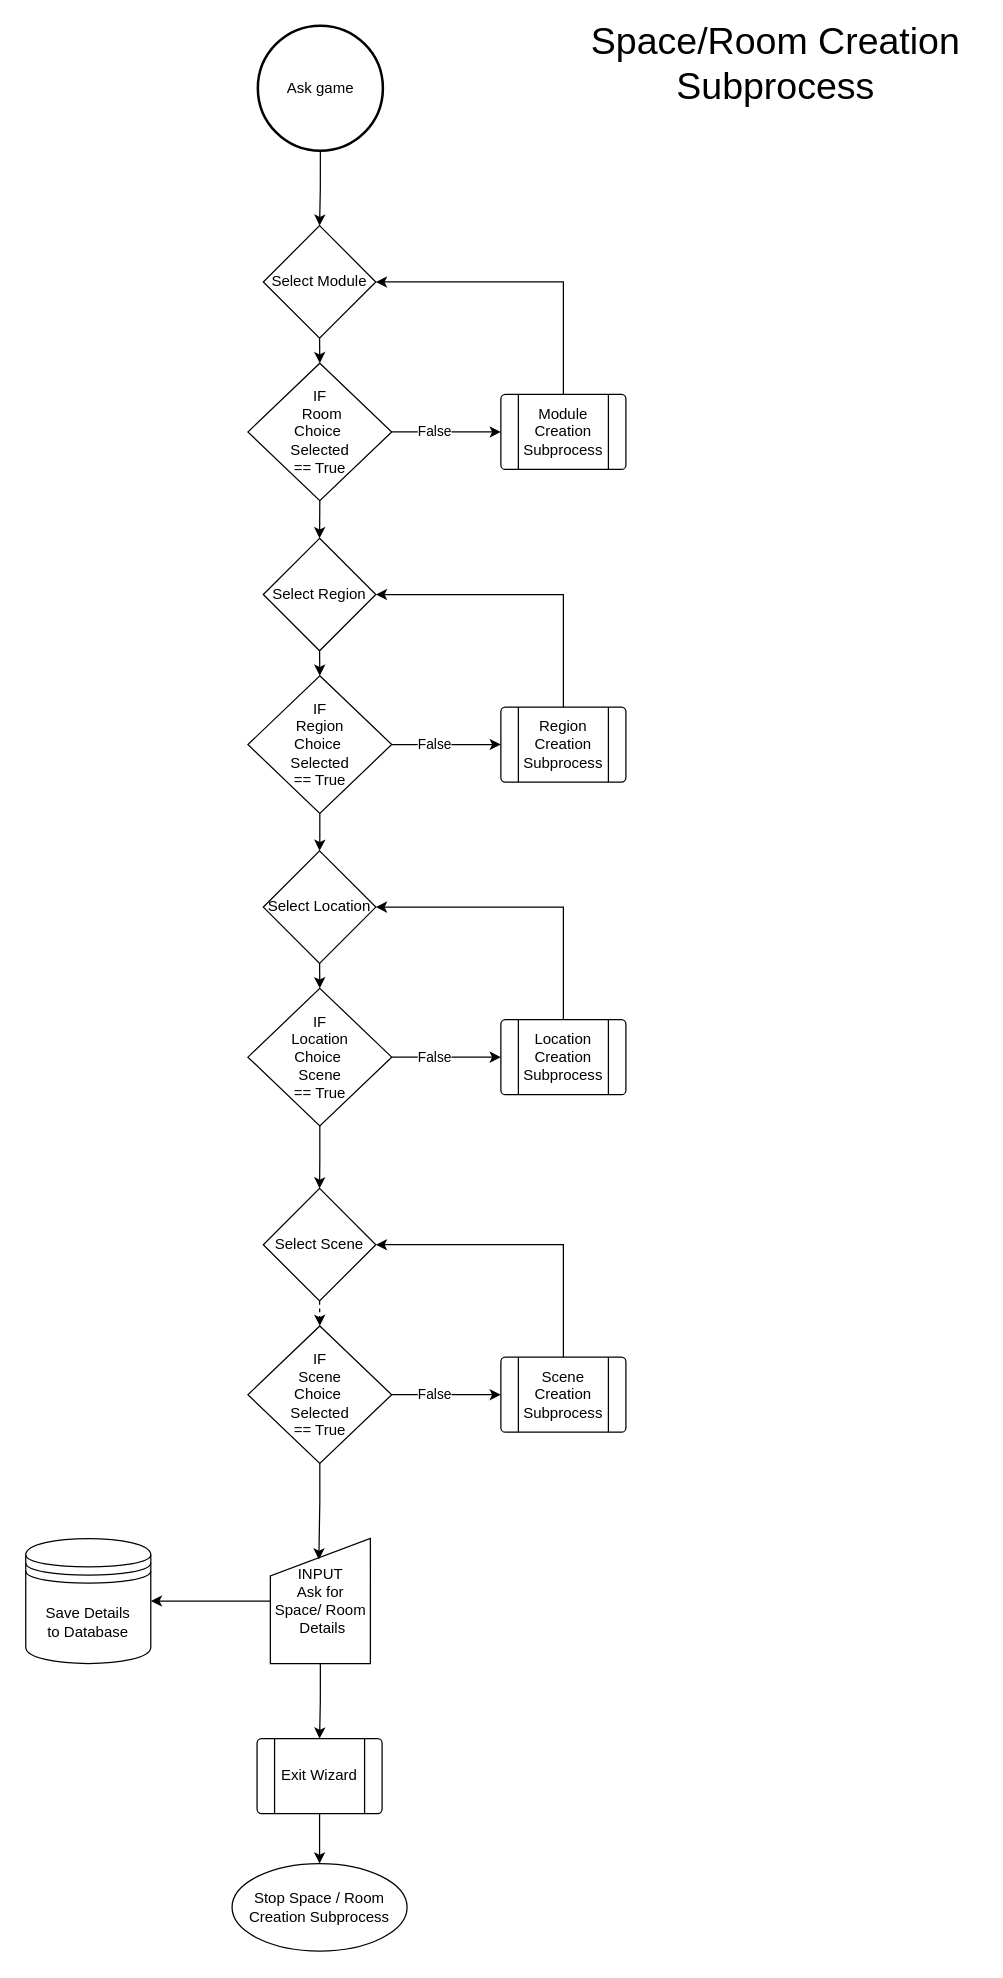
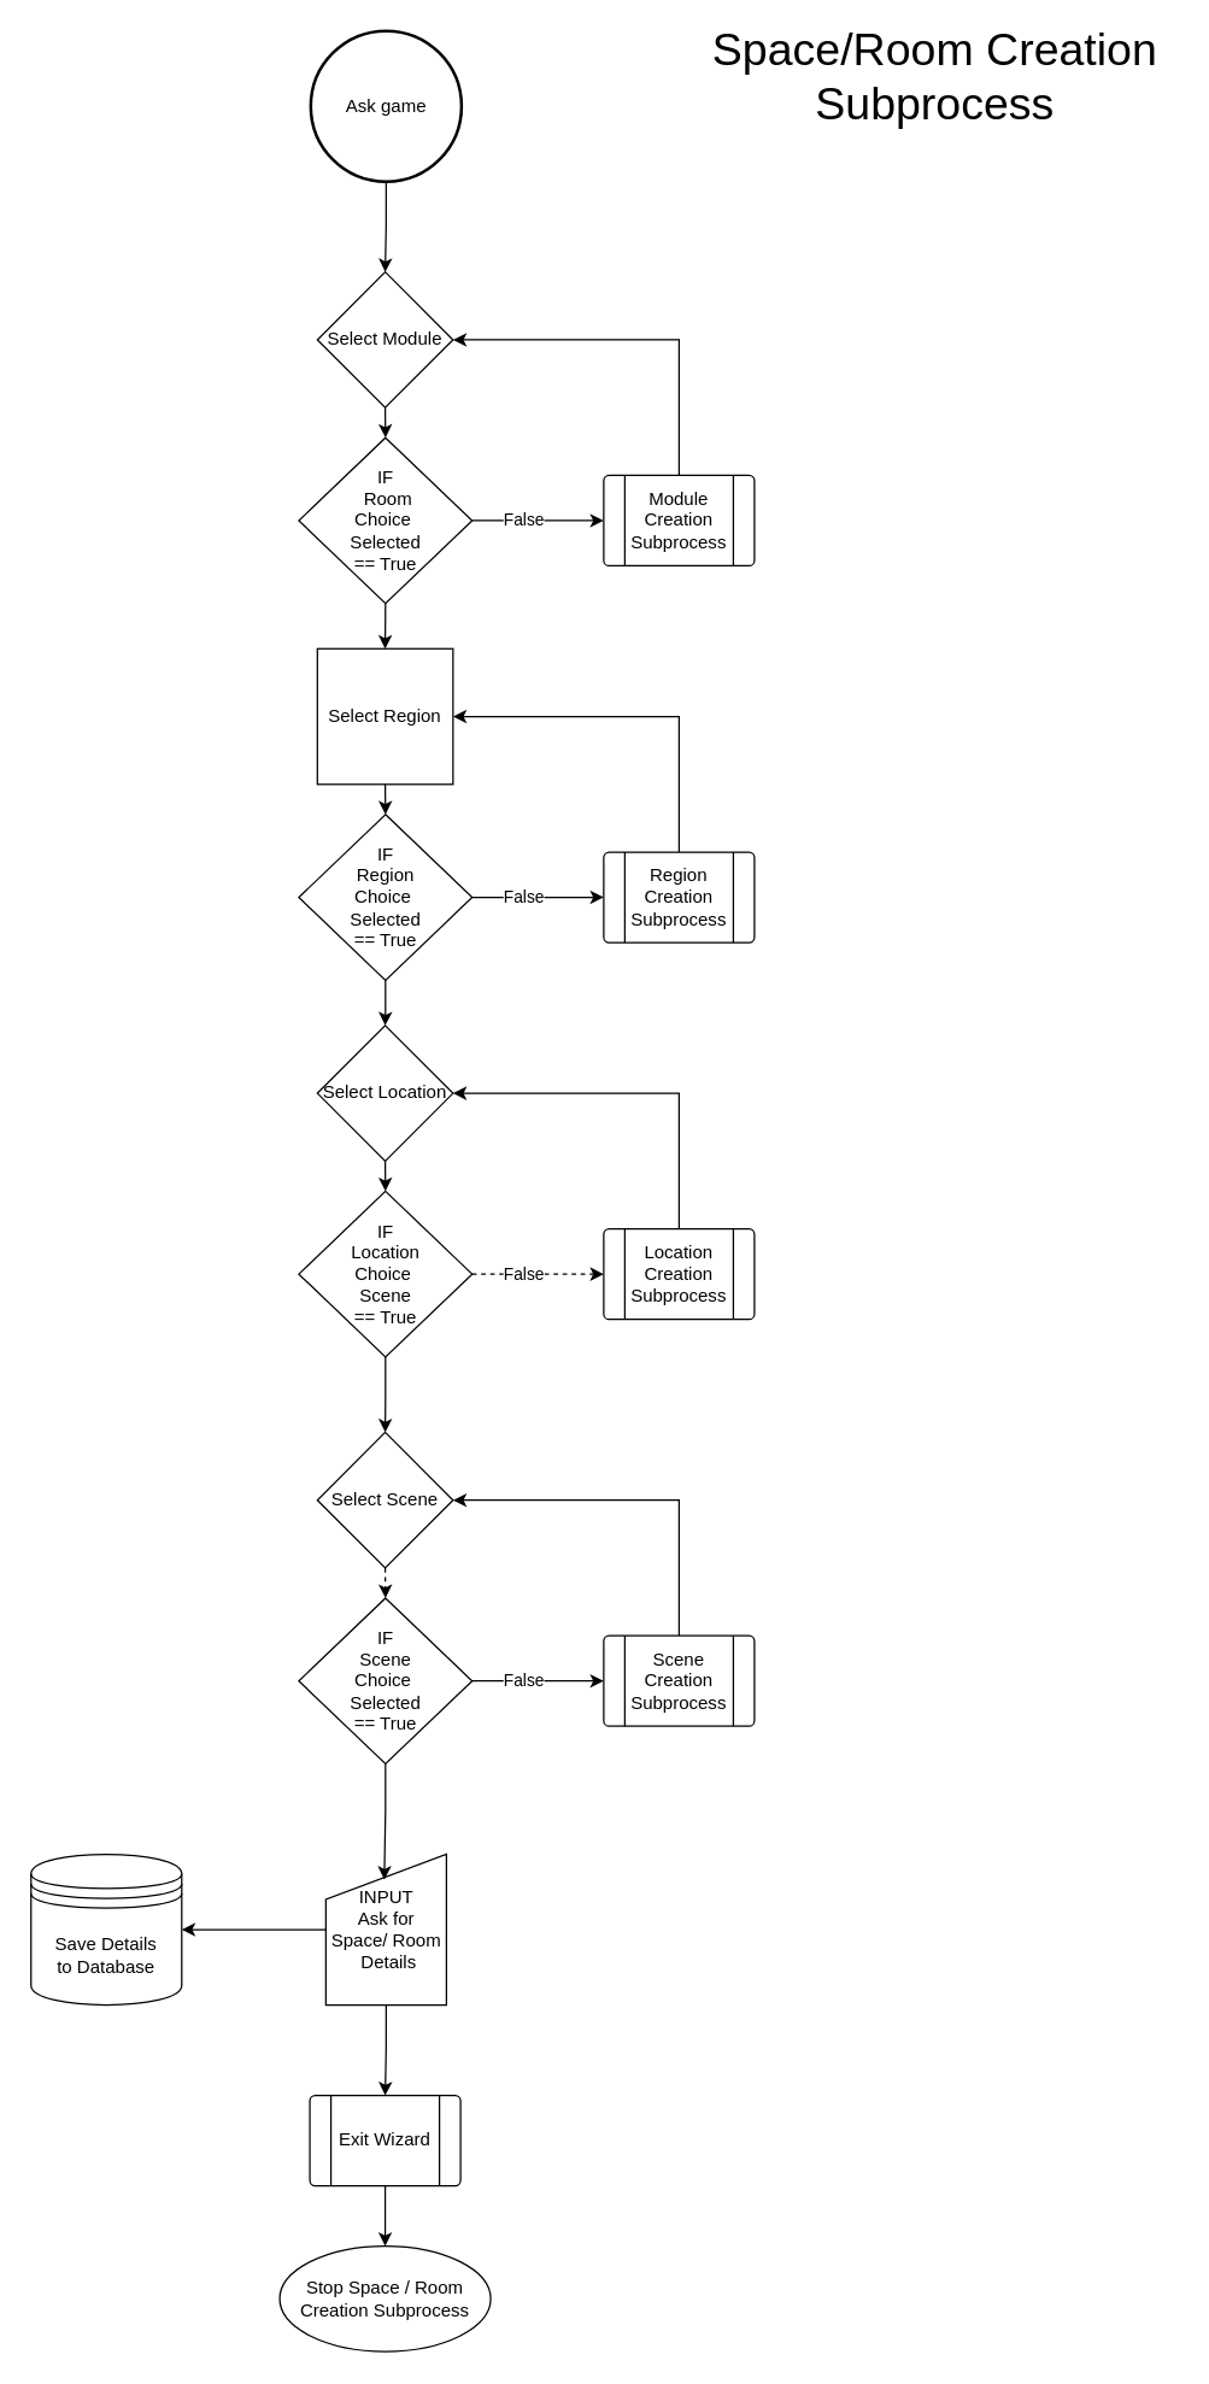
  <mxCell id="0" />
  <mxCell id="1" parent="0" />
  <mxCell id="2" style="edgeStyle=orthogonalEdgeStyle;rounded=0;orthogonalLoop=1;jettySize=auto;html=1;exitX=0.5;exitY=1;exitDx=0;exitDy=0;exitPerimeter=0;entryX=0.5;entryY=0;entryDx=0;entryDy=0;" parent="1" source="3" target="5" edge="1"><mxGeometry relative="1" as="geometry"><mxPoint x="255.63" y="160" as="targetPoint" /></mxGeometry></mxCell>
  <mxCell id="3" value="Ask game" style="strokeWidth=2;html=1;shape=mxgraph.flowchart.start_2;whiteSpace=wrap;" parent="1" vertex="1"><mxGeometry x="205.63" y="20" width="100" height="100" as="geometry" /></mxCell>
  <mxCell id="4" style="edgeStyle=orthogonalEdgeStyle;rounded=0;orthogonalLoop=1;jettySize=auto;html=1;exitX=0.5;exitY=1;exitDx=0;exitDy=0;entryX=0.5;entryY=0;entryDx=0;entryDy=0;" parent="1" source="5" target="14" edge="1"><mxGeometry relative="1" as="geometry" /></mxCell>
  <mxCell id="5" value="Select Module" style="rhombus;whiteSpace=wrap;html=1;" parent="1" vertex="1"><mxGeometry x="210" y="180" width="90" height="90" as="geometry" /></mxCell>
  <mxCell id="6" value="Stop Space / Room Creation Subprocess" style="ellipse;whiteSpace=wrap;html=1;rounded=0;" parent="1" vertex="1"><mxGeometry x="185" y="1490" width="140" height="70" as="geometry" /></mxCell>
  <mxCell id="7" style="edgeStyle=orthogonalEdgeStyle;rounded=0;orthogonalLoop=1;jettySize=auto;html=1;entryX=1;entryY=0.5;entryDx=0;entryDy=0;" parent="1" source="9" target="10" edge="1"><mxGeometry relative="1" as="geometry" /></mxCell>
  <mxCell id="8" style="edgeStyle=orthogonalEdgeStyle;rounded=0;orthogonalLoop=1;jettySize=auto;html=1;exitX=0.5;exitY=1;exitDx=0;exitDy=0;entryX=0.5;entryY=0;entryDx=0;entryDy=0;" parent="1" source="9" target="18" edge="1"><mxGeometry relative="1" as="geometry"><mxPoint x="254.857" y="1380" as="targetPoint" /></mxGeometry></mxCell>
  <mxCell id="9" value="INPUT&lt;br&gt;Ask for&lt;br&gt;Space/ Room&lt;br&gt;&amp;nbsp;Details" style="shape=manualInput;whiteSpace=wrap;html=1;" parent="1" vertex="1"><mxGeometry x="215.63" y="1230" width="80" height="100" as="geometry" /></mxCell>
  <mxCell id="10" value="Save Details&lt;br&gt;to&amp;nbsp;Database" style="shape=datastore;whiteSpace=wrap;html=1;" parent="1" vertex="1"><mxGeometry x="20" y="1230" width="100" height="100" as="geometry" /></mxCell>
  <mxCell id="11" style="edgeStyle=orthogonalEdgeStyle;rounded=0;orthogonalLoop=1;jettySize=auto;html=1;exitX=1;exitY=0.5;exitDx=0;exitDy=0;entryX=0;entryY=0.5;entryDx=0;entryDy=0;" parent="1" source="14" target="16" edge="1"><mxGeometry relative="1" as="geometry"><mxPoint x="420" y="344.941" as="targetPoint" /></mxGeometry></mxCell>
  <mxCell id="12" value="False" style="edgeLabel;html=1;align=center;verticalAlign=middle;resizable=0;points=[];" parent="11" vertex="1" connectable="0"><mxGeometry x="-0.222" y="1" relative="1" as="geometry"><mxPoint as="offset" /></mxGeometry></mxCell>
  <mxCell id="13" style="edgeStyle=orthogonalEdgeStyle;rounded=0;orthogonalLoop=1;jettySize=auto;html=1;exitX=0.5;exitY=1;exitDx=0;exitDy=0;entryX=0.5;entryY=0;entryDx=0;entryDy=0;" parent="1" source="14" target="20" edge="1"><mxGeometry relative="1" as="geometry" /></mxCell>
  <mxCell id="14" value="IF&lt;br&gt;&amp;nbsp;Room&lt;br&gt;Choice&amp;nbsp;&lt;br&gt;Selected&lt;br&gt;== True" style="rhombus;whiteSpace=wrap;html=1;" parent="1" vertex="1"><mxGeometry x="197.69" y="290" width="115" height="110" as="geometry" /></mxCell>
  <mxCell id="15" style="edgeStyle=orthogonalEdgeStyle;rounded=0;orthogonalLoop=1;jettySize=auto;html=1;exitX=0.5;exitY=0;exitDx=0;exitDy=0;entryX=1;entryY=0.5;entryDx=0;entryDy=0;" parent="1" source="16" target="5" edge="1"><mxGeometry relative="1" as="geometry" /></mxCell>
  <mxCell id="16" value="Module&lt;br&gt;Creation&lt;br&gt;Subprocess" style="verticalLabelPosition=middle;verticalAlign=middle;html=1;shape=process;whiteSpace=wrap;rounded=1;size=0.14;arcSize=6;labelPosition=center;align=center;" parent="1" vertex="1"><mxGeometry x="400" y="315" width="100" height="60" as="geometry" /></mxCell>
  <mxCell id="17" style="edgeStyle=orthogonalEdgeStyle;rounded=0;orthogonalLoop=1;jettySize=auto;html=1;exitX=0.5;exitY=1;exitDx=0;exitDy=0;" parent="1" source="18" target="6" edge="1"><mxGeometry relative="1" as="geometry" /></mxCell>
  <mxCell id="18" value="Exit Wizard" style="verticalLabelPosition=middle;verticalAlign=middle;html=1;shape=process;whiteSpace=wrap;rounded=1;size=0.14;arcSize=6;labelPosition=center;align=center;" parent="1" vertex="1"><mxGeometry x="205" y="1390" width="100" height="60" as="geometry" /></mxCell>
  <mxCell id="19" style="edgeStyle=orthogonalEdgeStyle;rounded=0;orthogonalLoop=1;jettySize=auto;html=1;exitX=0.5;exitY=1;exitDx=0;exitDy=0;entryX=0.5;entryY=0;entryDx=0;entryDy=0;" parent="1" source="20" target="24" edge="1"><mxGeometry relative="1" as="geometry" /></mxCell>
- <mxCell id="20" value="Select Region" style="rhombus;whiteSpace=wrap;html=1;" parent="1" vertex="1"><mxGeometry x="210" y="430" width="90" height="90" as="geometry" /></mxCell>
+ <mxCell id="20" value="Select Region" style="whiteSpace=wrap;html=1;rounded=0;" parent="1" vertex="1"><mxGeometry x="210" y="430" width="90" height="90" as="geometry" /></mxCell>
  <mxCell id="21" style="edgeStyle=orthogonalEdgeStyle;rounded=0;orthogonalLoop=1;jettySize=auto;html=1;exitX=1;exitY=0.5;exitDx=0;exitDy=0;entryX=0;entryY=0.5;entryDx=0;entryDy=0;" parent="1" source="24" target="26" edge="1"><mxGeometry relative="1" as="geometry"><mxPoint x="420" y="594.941" as="targetPoint" /></mxGeometry></mxCell>
  <mxCell id="22" value="False" style="edgeLabel;html=1;align=center;verticalAlign=middle;resizable=0;points=[];" parent="21" vertex="1" connectable="0"><mxGeometry x="-0.222" y="1" relative="1" as="geometry"><mxPoint as="offset" /></mxGeometry></mxCell>
  <mxCell id="23" style="edgeStyle=orthogonalEdgeStyle;rounded=0;orthogonalLoop=1;jettySize=auto;html=1;exitX=0.5;exitY=1;exitDx=0;exitDy=0;" parent="1" source="24" target="28" edge="1"><mxGeometry relative="1" as="geometry" /></mxCell>
  <mxCell id="24" value="IF&lt;br&gt;Region&lt;br&gt;Choice&amp;nbsp;&lt;br&gt;Selected&lt;br&gt;== True" style="rhombus;whiteSpace=wrap;html=1;" parent="1" vertex="1"><mxGeometry x="197.69" y="540" width="115" height="110" as="geometry" /></mxCell>
  <mxCell id="25" style="edgeStyle=orthogonalEdgeStyle;rounded=0;orthogonalLoop=1;jettySize=auto;html=1;exitX=0.5;exitY=0;exitDx=0;exitDy=0;entryX=1;entryY=0.5;entryDx=0;entryDy=0;" parent="1" source="26" target="20" edge="1"><mxGeometry relative="1" as="geometry" /></mxCell>
  <mxCell id="26" value="Region&lt;br&gt;Creation&lt;br&gt;Subprocess" style="verticalLabelPosition=middle;verticalAlign=middle;html=1;shape=process;whiteSpace=wrap;rounded=1;size=0.14;arcSize=6;labelPosition=center;align=center;" parent="1" vertex="1"><mxGeometry x="400" y="565" width="100" height="60" as="geometry" /></mxCell>
  <mxCell id="27" style="edgeStyle=orthogonalEdgeStyle;rounded=0;orthogonalLoop=1;jettySize=auto;html=1;exitX=0.5;exitY=1;exitDx=0;exitDy=0;entryX=0.5;entryY=0;entryDx=0;entryDy=0;" parent="1" source="28" target="32" edge="1"><mxGeometry relative="1" as="geometry" /></mxCell>
  <mxCell id="28" value="Select Location" style="rhombus;whiteSpace=wrap;html=1;" parent="1" vertex="1"><mxGeometry x="210" y="680" width="90" height="90" as="geometry" /></mxCell>
- <mxCell id="29" style="edgeStyle=orthogonalEdgeStyle;rounded=0;orthogonalLoop=1;jettySize=auto;html=1;exitX=1;exitY=0.5;exitDx=0;exitDy=0;entryX=0;entryY=0.5;entryDx=0;entryDy=0;" parent="1" source="32" target="34" edge="1"><mxGeometry relative="1" as="geometry"><mxPoint x="420" y="844.941" as="targetPoint" /></mxGeometry></mxCell>
+ <mxCell id="29" style="edgeStyle=orthogonalEdgeStyle;rounded=0;orthogonalLoop=1;jettySize=auto;html=1;exitX=1;exitY=0.5;exitDx=0;exitDy=0;entryX=0;entryY=0.5;entryDx=0;entryDy=0;dashed=1;" parent="1" source="32" target="34" edge="1"><mxGeometry relative="1" as="geometry"><mxPoint x="420" y="844.941" as="targetPoint" /></mxGeometry></mxCell>
  <mxCell id="30" value="False" style="edgeLabel;html=1;align=center;verticalAlign=middle;resizable=0;points=[];" parent="29" vertex="1" connectable="0"><mxGeometry x="-0.222" y="1" relative="1" as="geometry"><mxPoint as="offset" /></mxGeometry></mxCell>
  <mxCell id="31" style="edgeStyle=orthogonalEdgeStyle;rounded=0;orthogonalLoop=1;jettySize=auto;html=1;exitX=0.5;exitY=1;exitDx=0;exitDy=0;entryX=0.5;entryY=0;entryDx=0;entryDy=0;" parent="1" source="32" target="36" edge="1"><mxGeometry relative="1" as="geometry"><mxPoint x="255" y="940" as="targetPoint" /></mxGeometry></mxCell>
  <mxCell id="32" value="IF&lt;br&gt;Location&lt;br&gt;Choice&amp;nbsp;&lt;br&gt;Scene&lt;br&gt;== True" style="rhombus;whiteSpace=wrap;html=1;" parent="1" vertex="1"><mxGeometry x="197.69" y="790" width="115" height="110" as="geometry" /></mxCell>
  <mxCell id="33" style="edgeStyle=orthogonalEdgeStyle;rounded=0;orthogonalLoop=1;jettySize=auto;html=1;exitX=0.5;exitY=0;exitDx=0;exitDy=0;entryX=1;entryY=0.5;entryDx=0;entryDy=0;" parent="1" source="34" target="28" edge="1"><mxGeometry relative="1" as="geometry" /></mxCell>
  <mxCell id="34" value="Location&lt;br&gt;Creation&lt;br&gt;Subprocess" style="verticalLabelPosition=middle;verticalAlign=middle;html=1;shape=process;whiteSpace=wrap;rounded=1;size=0.14;arcSize=6;labelPosition=center;align=center;" parent="1" vertex="1"><mxGeometry x="400" y="815" width="100" height="60" as="geometry" /></mxCell>
  <mxCell id="35" style="edgeStyle=orthogonalEdgeStyle;rounded=0;orthogonalLoop=1;jettySize=auto;html=1;exitX=0.5;exitY=1;exitDx=0;exitDy=0;entryX=0.5;entryY=0;entryDx=0;entryDy=0;dashed=1;" parent="1" source="36" target="40" edge="1"><mxGeometry relative="1" as="geometry" /></mxCell>
  <mxCell id="36" value="Select Scene" style="rhombus;whiteSpace=wrap;html=1;" parent="1" vertex="1"><mxGeometry x="210" y="950" width="90" height="90" as="geometry" /></mxCell>
  <mxCell id="37" style="edgeStyle=orthogonalEdgeStyle;rounded=0;orthogonalLoop=1;jettySize=auto;html=1;exitX=1;exitY=0.5;exitDx=0;exitDy=0;entryX=0;entryY=0.5;entryDx=0;entryDy=0;" parent="1" source="40" target="42" edge="1"><mxGeometry relative="1" as="geometry"><mxPoint x="420" y="1114.941" as="targetPoint" /></mxGeometry></mxCell>
  <mxCell id="38" value="False" style="edgeLabel;html=1;align=center;verticalAlign=middle;resizable=0;points=[];" parent="37" vertex="1" connectable="0"><mxGeometry x="-0.222" y="1" relative="1" as="geometry"><mxPoint as="offset" /></mxGeometry></mxCell>
  <mxCell id="39" style="edgeStyle=orthogonalEdgeStyle;rounded=0;orthogonalLoop=1;jettySize=auto;html=1;exitX=0.5;exitY=1;exitDx=0;exitDy=0;entryX=0.485;entryY=0.168;entryDx=0;entryDy=0;entryPerimeter=0;" parent="1" source="40" target="9" edge="1"><mxGeometry relative="1" as="geometry"><mxPoint x="255" y="1210" as="targetPoint" /></mxGeometry></mxCell>
  <mxCell id="40" value="IF&lt;br&gt;Scene&lt;br&gt;Choice&amp;nbsp;&lt;br&gt;Selected&lt;br&gt;== True" style="rhombus;whiteSpace=wrap;html=1;" parent="1" vertex="1"><mxGeometry x="197.69" y="1060" width="115" height="110" as="geometry" /></mxCell>
  <mxCell id="41" style="edgeStyle=orthogonalEdgeStyle;rounded=0;orthogonalLoop=1;jettySize=auto;html=1;exitX=0.5;exitY=0;exitDx=0;exitDy=0;entryX=1;entryY=0.5;entryDx=0;entryDy=0;" parent="1" source="42" target="36" edge="1"><mxGeometry relative="1" as="geometry" /></mxCell>
  <mxCell id="42" value="Scene&lt;br&gt;Creation&lt;br&gt;Subprocess" style="verticalLabelPosition=middle;verticalAlign=middle;html=1;shape=process;whiteSpace=wrap;rounded=1;size=0.14;arcSize=6;labelPosition=center;align=center;" parent="1" vertex="1"><mxGeometry x="400" y="1085" width="100" height="60" as="geometry" /></mxCell>
  <mxCell id="43" value="&lt;font style=&quot;font-size: 30px;&quot;&gt;Space/Room Creation&lt;br&gt;Subprocess&lt;/font&gt;" style="text;html=1;strokeColor=none;fillColor=none;align=center;verticalAlign=middle;whiteSpace=wrap;rounded=0;" vertex="1" parent="1"><mxGeometry x="460" y="30" width="320" height="40" as="geometry" /></mxCell>
